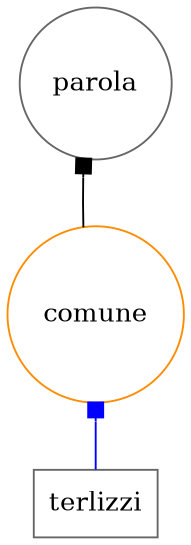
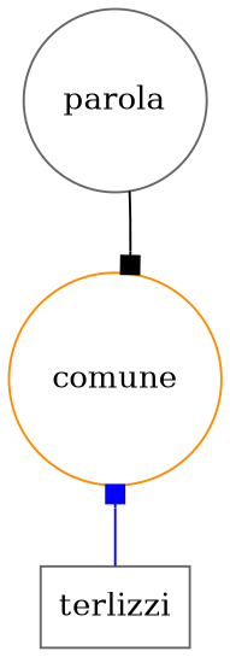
  digraph {
    rankdir=BT
    node [color=gray40 shape=circle]
    edge [arrowhead=box]
    n1 [label=terlizzi shape=box]
    n2 [label=parola]
    n3 [color=darkorange label=comune]
    subgraph sub_1 {
      rank=source
      n1
    }
    subgraph sub_2 {
      rank=same
      n2
    }
    subgraph sub_3 {
      rank=same
      n3
    }
    subgraph sub_4 {
      rank=same
    }
    subgraph sub_5 {
      rank=same
    }
    n1 -> n3 [color=blue]
-   n3 -> n2 [color=black]
+   n2 -> n3 [color=black]
  }
